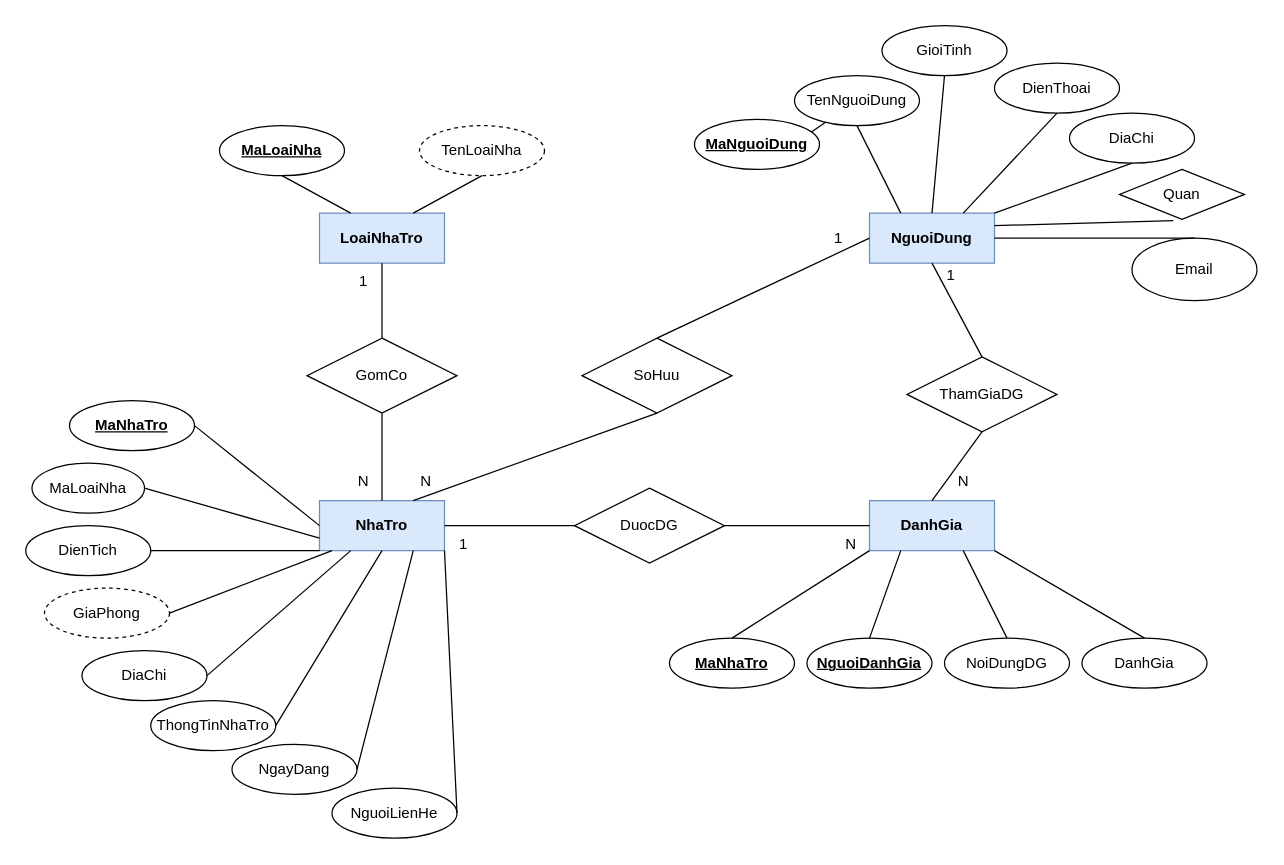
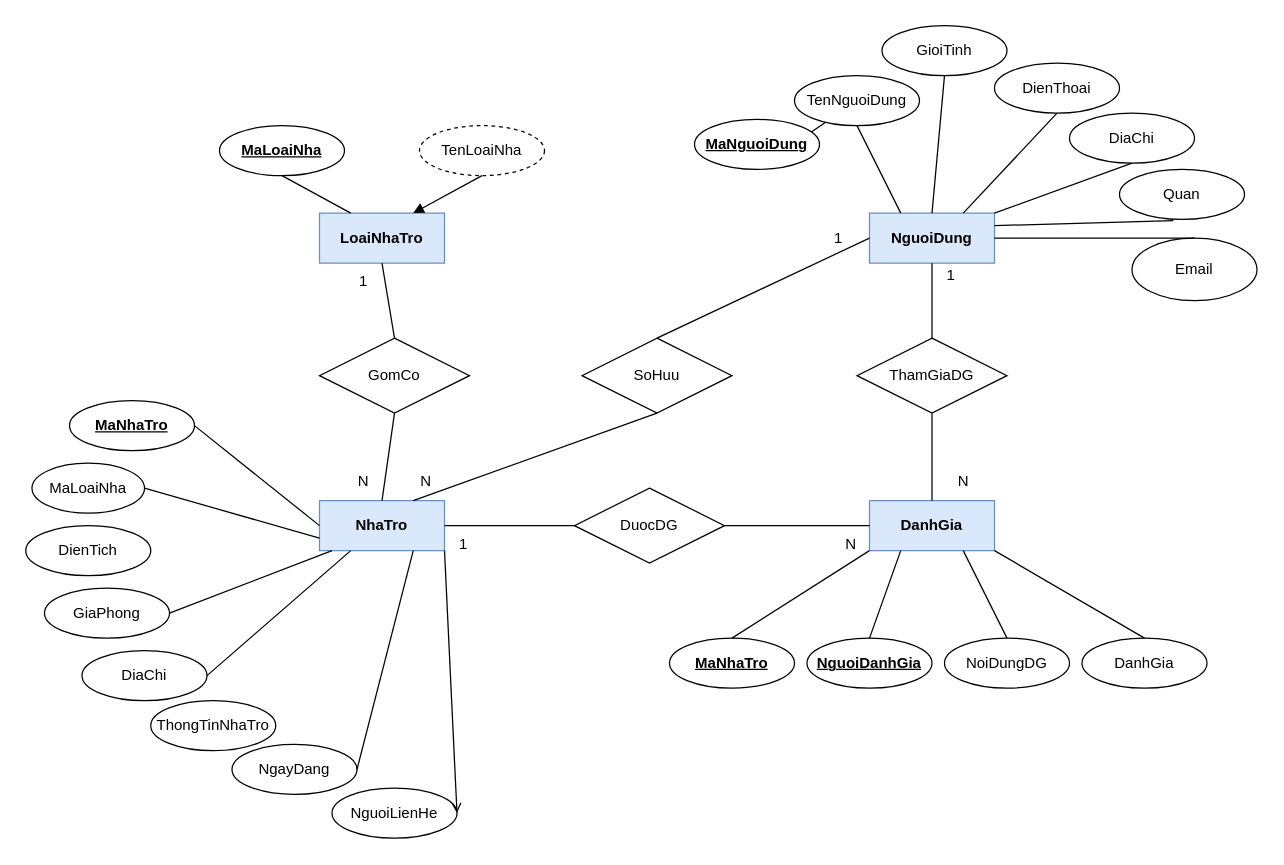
  <mxCell id="0" />
  <mxCell id="1" parent="0" />
  <mxCell id="2" value="&lt;b&gt;LoaiNhaTro&lt;/b&gt;" style="whiteSpace=wrap;html=1;align=center;fillColor=#dae8fc;strokeColor=#6c8ebf;" vertex="1" parent="1"><mxGeometry x="255" y="170" width="100" height="40" as="geometry" /></mxCell>
  <mxCell id="3" value="&lt;b&gt;NhaTro&lt;/b&gt;" style="whiteSpace=wrap;html=1;align=center;fillColor=#dae8fc;strokeColor=#6c8ebf;" vertex="1" parent="1"><mxGeometry x="255" y="400" width="100" height="40" as="geometry" /></mxCell>
  <mxCell id="4" value="&lt;b&gt;NguoiDung&lt;/b&gt;" style="whiteSpace=wrap;html=1;align=center;fillColor=#dae8fc;strokeColor=#6c8ebf;" vertex="1" parent="1"><mxGeometry x="695" y="170" width="100" height="40" as="geometry" /></mxCell>
  <mxCell id="5" value="&lt;b&gt;DanhGia&lt;/b&gt;" style="whiteSpace=wrap;html=1;align=center;fillColor=#dae8fc;strokeColor=#6c8ebf;" vertex="1" parent="1"><mxGeometry x="695" y="400" width="100" height="40" as="geometry" /></mxCell>
- <mxCell id="6" value="GomCo" style="shape=rhombus;perimeter=rhombusPerimeter;whiteSpace=wrap;html=1;align=center;" vertex="1" parent="1"><mxGeometry x="245" y="270" width="120" height="60" as="geometry" /></mxCell>
+ <mxCell id="6" value="GomCo" style="shape=rhombus;perimeter=rhombusPerimeter;whiteSpace=wrap;html=1;align=center;" vertex="1" parent="1"><mxGeometry x="255" y="270" width="120" height="60" as="geometry" /></mxCell>
  <mxCell id="7" value="SoHuu" style="shape=rhombus;perimeter=rhombusPerimeter;whiteSpace=wrap;html=1;align=center;" vertex="1" parent="1"><mxGeometry x="465" y="270" width="120" height="60" as="geometry" /></mxCell>
- <mxCell id="8" value="ThamGiaDG" style="shape=rhombus;perimeter=rhombusPerimeter;whiteSpace=wrap;html=1;align=center;" vertex="1" parent="1"><mxGeometry x="725" y="285" width="120" height="60" as="geometry" /></mxCell>
+ <mxCell id="8" value="ThamGiaDG" style="shape=rhombus;perimeter=rhombusPerimeter;whiteSpace=wrap;html=1;align=center;" vertex="1" parent="1"><mxGeometry x="685" y="270" width="120" height="60" as="geometry" /></mxCell>
  <mxCell id="9" value="" style="endArrow=none;html=1;rounded=0;entryX=0;entryY=0.5;entryDx=0;entryDy=0;exitX=0.5;exitY=0;exitDx=0;exitDy=0;" edge="1" parent="1" source="7" target="4"><mxGeometry relative="1" as="geometry"><mxPoint x="435" y="290" as="sourcePoint" /><mxPoint x="595" y="290" as="targetPoint" /></mxGeometry></mxCell>
  <mxCell id="10" value="" style="endArrow=none;html=1;rounded=0;entryX=0.5;entryY=1;entryDx=0;entryDy=0;exitX=0.75;exitY=0;exitDx=0;exitDy=0;" edge="1" parent="1" source="3" target="7"><mxGeometry relative="1" as="geometry"><mxPoint x="435" y="290" as="sourcePoint" /><mxPoint x="595" y="290" as="targetPoint" /></mxGeometry></mxCell>
  <mxCell id="11" value="" style="endArrow=none;html=1;rounded=0;entryX=0.5;entryY=1;entryDx=0;entryDy=0;exitX=0.5;exitY=0;exitDx=0;exitDy=0;" edge="1" parent="1" source="8" target="4"><mxGeometry relative="1" as="geometry"><mxPoint x="435" y="290" as="sourcePoint" /><mxPoint x="595" y="290" as="targetPoint" /></mxGeometry></mxCell>
  <mxCell id="12" value="" style="endArrow=none;html=1;rounded=0;entryX=0.5;entryY=1;entryDx=0;entryDy=0;exitX=0.5;exitY=0;exitDx=0;exitDy=0;" edge="1" parent="1" source="5" target="8"><mxGeometry relative="1" as="geometry"><mxPoint x="755" y="280" as="sourcePoint" /><mxPoint x="755" y="220" as="targetPoint" /></mxGeometry></mxCell>
  <mxCell id="13" value="DuocDG" style="shape=rhombus;perimeter=rhombusPerimeter;whiteSpace=wrap;html=1;align=center;" vertex="1" parent="1"><mxGeometry x="459" y="390" width="120" height="60" as="geometry" /></mxCell>
  <mxCell id="14" value="" style="endArrow=none;html=1;rounded=0;entryX=1;entryY=0.5;entryDx=0;entryDy=0;exitX=0;exitY=0.5;exitDx=0;exitDy=0;" edge="1" parent="1" source="13" target="3"><mxGeometry relative="1" as="geometry"><mxPoint x="435" y="450" as="sourcePoint" /><mxPoint x="435" y="390" as="targetPoint" /></mxGeometry></mxCell>
  <mxCell id="15" value="" style="endArrow=none;html=1;rounded=0;exitX=0;exitY=0.5;exitDx=0;exitDy=0;entryX=1;entryY=0.5;entryDx=0;entryDy=0;" edge="1" parent="1" source="5" target="13"><mxGeometry relative="1" as="geometry"><mxPoint x="605" y="460" as="sourcePoint" /><mxPoint x="585" y="420" as="targetPoint" /></mxGeometry></mxCell>
  <mxCell id="16" value="N" style="text;html=1;align=center;verticalAlign=middle;resizable=0;points=[];autosize=1;strokeColor=none;fillColor=none;" vertex="1" parent="1"><mxGeometry x="325" y="370" width="30" height="30" as="geometry" /></mxCell>
  <mxCell id="17" value="1" style="text;html=1;align=center;verticalAlign=middle;resizable=0;points=[];autosize=1;strokeColor=none;fillColor=none;" vertex="1" parent="1"><mxGeometry x="275" y="210" width="30" height="30" as="geometry" /></mxCell>
  <mxCell id="18" value="" style="endArrow=none;html=1;rounded=0;exitX=0.5;exitY=1;exitDx=0;exitDy=0;entryX=0.5;entryY=0;entryDx=0;entryDy=0;" edge="1" parent="1" source="2" target="6"><mxGeometry relative="1" as="geometry"><mxPoint x="435" y="290" as="sourcePoint" /><mxPoint x="595" y="290" as="targetPoint" /></mxGeometry></mxCell>
  <mxCell id="19" value="" style="endArrow=none;html=1;rounded=0;exitX=0.5;exitY=1;exitDx=0;exitDy=0;entryX=0.5;entryY=0;entryDx=0;entryDy=0;" edge="1" parent="1" source="6" target="3"><mxGeometry relative="1" as="geometry"><mxPoint x="435" y="290" as="sourcePoint" /><mxPoint x="595" y="290" as="targetPoint" /></mxGeometry></mxCell>
  <mxCell id="20" value="N" style="text;html=1;align=center;verticalAlign=middle;resizable=0;points=[];autosize=1;strokeColor=none;fillColor=none;" vertex="1" parent="1"><mxGeometry x="275" y="370" width="30" height="30" as="geometry" /></mxCell>
  <mxCell id="21" value="1" style="text;html=1;align=center;verticalAlign=middle;resizable=0;points=[];autosize=1;strokeColor=none;fillColor=none;" vertex="1" parent="1"><mxGeometry x="655" y="175" width="30" height="30" as="geometry" /></mxCell>
  <mxCell id="22" value="1" style="text;html=1;align=center;verticalAlign=middle;resizable=0;points=[];autosize=1;strokeColor=none;fillColor=none;" vertex="1" parent="1"><mxGeometry x="745" y="205" width="30" height="30" as="geometry" /></mxCell>
  <mxCell id="23" value="N" style="text;html=1;align=center;verticalAlign=middle;resizable=0;points=[];autosize=1;strokeColor=none;fillColor=none;" vertex="1" parent="1"><mxGeometry x="755" y="370" width="30" height="30" as="geometry" /></mxCell>
  <mxCell id="24" value="N" style="text;html=1;align=center;verticalAlign=middle;resizable=0;points=[];autosize=1;strokeColor=none;fillColor=none;" vertex="1" parent="1"><mxGeometry x="665" y="420" width="30" height="30" as="geometry" /></mxCell>
  <mxCell id="25" value="1" style="text;html=1;align=center;verticalAlign=middle;resizable=0;points=[];autosize=1;strokeColor=none;fillColor=none;" vertex="1" parent="1"><mxGeometry x="355" y="420" width="30" height="30" as="geometry" /></mxCell>
  <mxCell id="26" value="TenLoaiNha" style="ellipse;whiteSpace=wrap;html=1;align=center;dashed=1;" vertex="1" parent="1"><mxGeometry x="335" y="100" width="100" height="40" as="geometry" /></mxCell>
  <mxCell id="27" value="&lt;b&gt;MaLoaiNha&lt;/b&gt;" style="ellipse;whiteSpace=wrap;html=1;align=center;fontStyle=4;" vertex="1" parent="1"><mxGeometry x="175" y="100" width="100" height="40" as="geometry" /></mxCell>
- <mxCell id="28" value="" style="endArrow=none;html=1;rounded=0;exitX=0.5;exitY=1;exitDx=0;exitDy=0;entryX=0.75;entryY=0;entryDx=0;entryDy=0;" edge="1" parent="1" source="26" target="2"><mxGeometry relative="1" as="geometry"><mxPoint x="365" y="175" as="sourcePoint" /><mxPoint x="525" y="175" as="targetPoint" /></mxGeometry></mxCell>
+ <mxCell id="28" value="" style="endArrow=block;html=1;rounded=0;exitX=0.5;exitY=1;exitDx=0;exitDy=0;entryX=0.75;entryY=0;entryDx=0;entryDy=0;" edge="1" parent="1" source="26" target="2"><mxGeometry relative="1" as="geometry"><mxPoint x="365" y="175" as="sourcePoint" /><mxPoint x="525" y="175" as="targetPoint" /></mxGeometry></mxCell>
  <mxCell id="29" value="" style="endArrow=none;html=1;rounded=0;exitX=0.5;exitY=1;exitDx=0;exitDy=0;entryX=0.25;entryY=0;entryDx=0;entryDy=0;" edge="1" parent="1" source="27" target="2"><mxGeometry relative="1" as="geometry"><mxPoint x="175" y="170" as="sourcePoint" /><mxPoint x="335" y="170" as="targetPoint" /></mxGeometry></mxCell>
- <mxCell id="30" value="GiaPhong" style="ellipse;whiteSpace=wrap;html=1;align=center;dashed=1;" vertex="1" parent="1"><mxGeometry x="35" y="470" width="100" height="40" as="geometry" /></mxCell>
+ <mxCell id="30" value="GiaPhong" style="ellipse;whiteSpace=wrap;html=1;align=center;" vertex="1" parent="1"><mxGeometry x="35" y="470" width="100" height="40" as="geometry" /></mxCell>
  <mxCell id="31" value="DienTich" style="ellipse;whiteSpace=wrap;html=1;align=center;" vertex="1" parent="1"><mxGeometry x="20" y="420" width="100" height="40" as="geometry" /></mxCell>
  <mxCell id="32" value="NgayDang" style="ellipse;whiteSpace=wrap;html=1;align=center;" vertex="1" parent="1"><mxGeometry x="185" y="595" width="100" height="40" as="geometry" /></mxCell>
  <mxCell id="33" value="ThongTinNhaTro" style="ellipse;whiteSpace=wrap;html=1;align=center;" vertex="1" parent="1"><mxGeometry x="120" y="560" width="100" height="40" as="geometry" /></mxCell>
  <mxCell id="34" value="NguoiLienHe" style="ellipse;whiteSpace=wrap;html=1;align=center;" vertex="1" parent="1"><mxGeometry x="265" y="630" width="100" height="40" as="geometry" /></mxCell>
  <mxCell id="35" value="MaLoaiNha" style="ellipse;whiteSpace=wrap;html=1;align=center;" vertex="1" parent="1"><mxGeometry x="25" y="370" width="90" height="40" as="geometry" /></mxCell>
  <mxCell id="36" style="edgeStyle=orthogonalEdgeStyle;rounded=0;orthogonalLoop=1;jettySize=auto;html=1;exitX=0.5;exitY=1;exitDx=0;exitDy=0;" edge="1" parent="1" source="33" target="33"><mxGeometry relative="1" as="geometry" /></mxCell>
  <mxCell id="37" value="DiaChi" style="ellipse;whiteSpace=wrap;html=1;align=center;" vertex="1" parent="1"><mxGeometry x="65" y="520" width="100" height="40" as="geometry" /></mxCell>
  <mxCell id="38" value="" style="endArrow=none;html=1;rounded=0;exitX=1;exitY=0.5;exitDx=0;exitDy=0;entryX=0;entryY=0.5;entryDx=0;entryDy=0;" edge="1" parent="1" source="46" target="3"><mxGeometry relative="1" as="geometry"><mxPoint x="175" y="350" as="sourcePoint" /><mxPoint x="295" y="368.82" as="targetPoint" /></mxGeometry></mxCell>
  <mxCell id="39" value="" style="endArrow=none;html=1;rounded=0;exitX=1;exitY=0.5;exitDx=0;exitDy=0;entryX=0;entryY=0.75;entryDx=0;entryDy=0;" edge="1" parent="1" source="35" target="3"><mxGeometry relative="1" as="geometry"><mxPoint x="115" y="390" as="sourcePoint" /><mxPoint x="195" y="460" as="targetPoint" /></mxGeometry></mxCell>
- <mxCell id="40" value="" style="endArrow=none;html=1;rounded=0;exitX=1;exitY=0.5;exitDx=0;exitDy=0;entryX=0;entryY=1;entryDx=0;entryDy=0;" edge="1" parent="1" source="31" target="3"><mxGeometry relative="1" as="geometry"><mxPoint x="155" y="480" as="sourcePoint" /><mxPoint x="315" y="480" as="targetPoint" /></mxGeometry></mxCell>
  <mxCell id="41" value="" style="endArrow=none;html=1;rounded=0;exitX=1;exitY=0.5;exitDx=0;exitDy=0;" edge="1" parent="1" source="30"><mxGeometry relative="1" as="geometry"><mxPoint x="155" y="480" as="sourcePoint" /><mxPoint x="265" y="440" as="targetPoint" /></mxGeometry></mxCell>
  <mxCell id="42" value="" style="endArrow=none;html=1;rounded=0;exitX=1;exitY=0.5;exitDx=0;exitDy=0;entryX=0.25;entryY=1;entryDx=0;entryDy=0;" edge="1" parent="1" source="37" target="3"><mxGeometry relative="1" as="geometry"><mxPoint x="230" y="510" as="sourcePoint" /><mxPoint x="390" y="510" as="targetPoint" /></mxGeometry></mxCell>
- <mxCell id="43" value="" style="endArrow=none;html=1;rounded=0;exitX=1;exitY=0.5;exitDx=0;exitDy=0;entryX=0.5;entryY=1;entryDx=0;entryDy=0;" edge="1" parent="1" source="33" target="3"><mxGeometry relative="1" as="geometry"><mxPoint x="245" y="539.41" as="sourcePoint" /><mxPoint x="405" y="539.41" as="targetPoint" /></mxGeometry></mxCell>
  <mxCell id="44" value="" style="endArrow=none;html=1;rounded=0;exitX=1;exitY=0.5;exitDx=0;exitDy=0;entryX=0.75;entryY=1;entryDx=0;entryDy=0;" edge="1" parent="1" source="32" target="3"><mxGeometry relative="1" as="geometry"><mxPoint x="445" y="400" as="sourcePoint" /><mxPoint x="605" y="400" as="targetPoint" /></mxGeometry></mxCell>
- <mxCell id="45" value="" style="endArrow=none;html=1;rounded=0;exitX=1;exitY=1;exitDx=0;exitDy=0;entryX=1;entryY=0.5;entryDx=0;entryDy=0;" edge="1" parent="1" source="3" target="34"><mxGeometry relative="1" as="geometry"><mxPoint x="445" y="400" as="sourcePoint" /><mxPoint x="375" y="560" as="targetPoint" /></mxGeometry></mxCell>
+ <mxCell id="45" value="" style="endArrow=open;html=1;rounded=0;exitX=1;exitY=1;exitDx=0;exitDy=0;entryX=1;entryY=0.5;entryDx=0;entryDy=0;" edge="1" parent="1" source="3" target="34"><mxGeometry relative="1" as="geometry"><mxPoint x="445" y="400" as="sourcePoint" /><mxPoint x="375" y="560" as="targetPoint" /></mxGeometry></mxCell>
  <mxCell id="46" value="&lt;b&gt;MaNhaTro&lt;/b&gt;" style="ellipse;whiteSpace=wrap;html=1;align=center;fontStyle=4;" vertex="1" parent="1"><mxGeometry x="55" y="320" width="100" height="40" as="geometry" /></mxCell>
  <mxCell id="47" value="Email" style="ellipse;whiteSpace=wrap;html=1;align=center;" vertex="1" parent="1"><mxGeometry x="905" y="190" width="100" height="50" as="geometry" /></mxCell>
- <mxCell id="48" value="Quan" style="rhombus;whiteSpace=wrap;html=1;align=center;" vertex="1" parent="1"><mxGeometry x="895" y="135" width="100" height="40" as="geometry" /></mxCell>
+ <mxCell id="48" value="Quan" style="ellipse;whiteSpace=wrap;html=1;align=center;" vertex="1" parent="1"><mxGeometry x="895" y="135" width="100" height="40" as="geometry" /></mxCell>
  <mxCell id="49" value="DiaChi" style="ellipse;whiteSpace=wrap;html=1;align=center;" vertex="1" parent="1"><mxGeometry x="855" y="90" width="100" height="40" as="geometry" /></mxCell>
  <mxCell id="50" value="DienThoai" style="ellipse;whiteSpace=wrap;html=1;align=center;" vertex="1" parent="1"><mxGeometry x="795" y="50" width="100" height="40" as="geometry" /></mxCell>
  <mxCell id="51" value="GioiTinh" style="ellipse;whiteSpace=wrap;html=1;align=center;" vertex="1" parent="1"><mxGeometry x="705" y="20" width="100" height="40" as="geometry" /></mxCell>
  <mxCell id="52" value="TenNguoiDung" style="ellipse;whiteSpace=wrap;html=1;align=center;" vertex="1" parent="1"><mxGeometry x="635" width="100" height="40" as="geometry" y="60" /></mxCell>
  <mxCell id="53" value="" style="endArrow=none;html=1;rounded=0;exitX=0.5;exitY=1;exitDx=0;exitDy=0;" edge="1" parent="1" source="60" target="52"><mxGeometry relative="1" as="geometry"><mxPoint x="625" y="140" as="sourcePoint" /><mxPoint x="605" y="170" as="targetPoint" /></mxGeometry></mxCell>
  <mxCell id="54" value="" style="endArrow=none;html=1;rounded=0;exitX=0.5;exitY=1;exitDx=0;exitDy=0;entryX=0.25;entryY=0;entryDx=0;entryDy=0;" edge="1" parent="1" source="52" target="4"><mxGeometry relative="1" as="geometry"><mxPoint x="445" y="170" as="sourcePoint" /><mxPoint x="605" y="170" as="targetPoint" /></mxGeometry></mxCell>
  <mxCell id="55" value="" style="endArrow=none;html=1;rounded=0;exitX=0.5;exitY=1;exitDx=0;exitDy=0;entryX=0.5;entryY=0;entryDx=0;entryDy=0;" edge="1" parent="1" source="51" target="4"><mxGeometry relative="1" as="geometry"><mxPoint x="760" as="sourcePoint" y="60" /><mxPoint x="605" y="170" as="targetPoint" /></mxGeometry></mxCell>
  <mxCell id="56" value="" style="endArrow=none;html=1;rounded=0;entryX=0.5;entryY=1;entryDx=0;entryDy=0;exitX=0.75;exitY=0;exitDx=0;exitDy=0;" edge="1" parent="1" source="4" target="50"><mxGeometry relative="1" as="geometry"><mxPoint x="445" y="170" as="sourcePoint" /><mxPoint x="605" y="170" as="targetPoint" /></mxGeometry></mxCell>
  <mxCell id="57" value="" style="endArrow=none;html=1;rounded=0;entryX=0.5;entryY=1;entryDx=0;entryDy=0;exitX=1;exitY=0;exitDx=0;exitDy=0;" edge="1" parent="1" source="4" target="49"><mxGeometry relative="1" as="geometry"><mxPoint x="445" y="170" as="sourcePoint" /><mxPoint x="605" y="170" as="targetPoint" /></mxGeometry></mxCell>
  <mxCell id="58" value="" style="endArrow=none;html=1;rounded=0;entryX=0.431;entryY=1.026;entryDx=0;entryDy=0;exitX=1;exitY=0.25;exitDx=0;exitDy=0;entryPerimeter=0;" edge="1" parent="1" source="4" target="48"><mxGeometry relative="1" as="geometry"><mxPoint x="445" y="170" as="sourcePoint" /><mxPoint x="605" y="170" as="targetPoint" /></mxGeometry></mxCell>
  <mxCell id="59" value="" style="endArrow=none;html=1;rounded=0;entryX=0.5;entryY=0;entryDx=0;entryDy=0;exitX=1;exitY=0.5;exitDx=0;exitDy=0;" edge="1" parent="1" source="4" target="47"><mxGeometry relative="1" as="geometry"><mxPoint x="445" y="170" as="sourcePoint" /><mxPoint x="605" y="170" as="targetPoint" /></mxGeometry></mxCell>
  <mxCell id="60" value="&lt;b&gt;MaNguoiDung&lt;/b&gt;" style="ellipse;whiteSpace=wrap;html=1;align=center;fontStyle=4;" vertex="1" parent="1"><mxGeometry x="555" y="95" width="100" height="40" as="geometry" /></mxCell>
  <mxCell id="61" value="&lt;b&gt;NguoiDanhGia&lt;/b&gt;" style="ellipse;whiteSpace=wrap;html=1;align=center;fontStyle=4;" vertex="1" parent="1"><mxGeometry x="645" y="510" width="100" height="40" as="geometry" /></mxCell>
  <mxCell id="62" value="NoiDungDG" style="ellipse;whiteSpace=wrap;html=1;align=center;" vertex="1" parent="1"><mxGeometry x="755" y="510" width="100" height="40" as="geometry" /></mxCell>
  <mxCell id="63" value="&lt;b&gt;MaNhaTro&lt;/b&gt;" style="ellipse;whiteSpace=wrap;html=1;align=center;fontStyle=4;" vertex="1" parent="1"><mxGeometry x="535" y="510" width="100" height="40" as="geometry" /></mxCell>
  <mxCell id="64" value="DanhGia" style="ellipse;whiteSpace=wrap;html=1;align=center;" vertex="1" parent="1"><mxGeometry x="865" y="510" width="100" height="40" as="geometry" /></mxCell>
  <mxCell id="65" value="" style="endArrow=none;html=1;rounded=0;entryX=0;entryY=1;entryDx=0;entryDy=0;exitX=0.5;exitY=0;exitDx=0;exitDy=0;" edge="1" parent="1" source="63" target="5"><mxGeometry relative="1" as="geometry"><mxPoint x="445" y="240" as="sourcePoint" /><mxPoint x="605" y="240" as="targetPoint" /></mxGeometry></mxCell>
  <mxCell id="66" value="" style="endArrow=none;html=1;rounded=0;entryX=0.25;entryY=1;entryDx=0;entryDy=0;exitX=0.5;exitY=0;exitDx=0;exitDy=0;" edge="1" parent="1" source="61" target="5"><mxGeometry relative="1" as="geometry"><mxPoint x="595" y="520" as="sourcePoint" /><mxPoint x="705" y="450" as="targetPoint" /></mxGeometry></mxCell>
  <mxCell id="67" value="" style="endArrow=none;html=1;rounded=0;entryX=0.75;entryY=1;entryDx=0;entryDy=0;exitX=0.5;exitY=0;exitDx=0;exitDy=0;" edge="1" parent="1" source="62" target="5"><mxGeometry relative="1" as="geometry"><mxPoint x="605" y="530" as="sourcePoint" /><mxPoint x="715" y="460" as="targetPoint" /></mxGeometry></mxCell>
  <mxCell id="68" value="" style="endArrow=none;html=1;rounded=0;entryX=1;entryY=1;entryDx=0;entryDy=0;exitX=0.5;exitY=0;exitDx=0;exitDy=0;" edge="1" parent="1" source="64" target="5"><mxGeometry relative="1" as="geometry"><mxPoint x="615" y="540" as="sourcePoint" /><mxPoint x="725" y="470" as="targetPoint" /></mxGeometry></mxCell>
